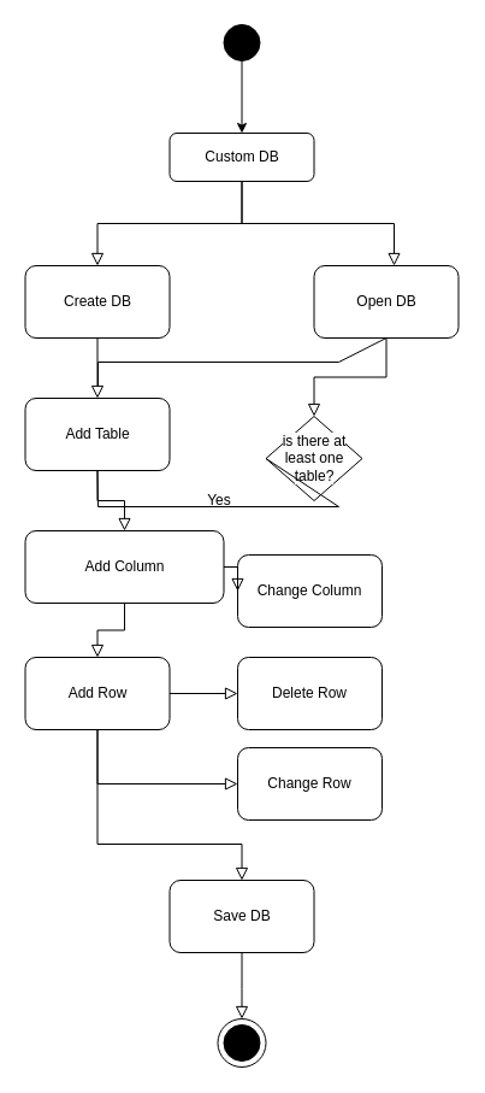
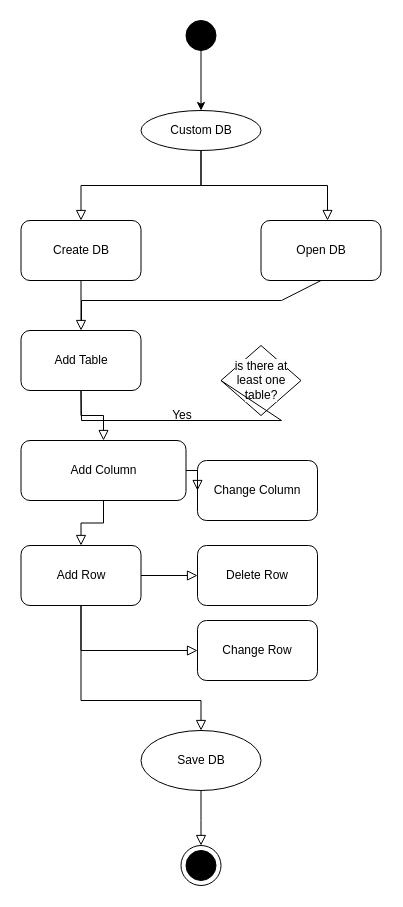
  <mxCell id="0" />
  <mxCell id="1" parent="0" />
  <mxCell id="2" value="" style="rounded=0;html=1;jettySize=auto;orthogonalLoop=1;fontSize=11;endArrow=block;endFill=0;endSize=8;strokeWidth=1;shadow=0;labelBackgroundColor=none;edgeStyle=orthogonalEdgeStyle;entryX=0.5;entryY=0;entryDx=0;entryDy=0;exitX=0.5;exitY=1;exitDx=0;exitDy=0;" parent="1" source="3" target="4" edge="1"><mxGeometry relative="1" as="geometry"><mxPoint x="200.5" y="230" as="targetPoint" /></mxGeometry></mxCell>
- <mxCell id="3" value="Custom DB" style="rounded=1;whiteSpace=wrap;html=1;fontSize=12;glass=0;strokeWidth=1;shadow=0;" parent="1" vertex="1"><mxGeometry x="140.5" y="110" width="120" height="40" as="geometry" /></mxCell>
+ <mxCell id="3" value="Custom DB" style="ellipse;whiteSpace=wrap;html=1;fontSize=12;glass=0;strokeWidth=1;shadow=0;" parent="1" vertex="1"><mxGeometry x="140.5" y="110" width="120" height="40" as="geometry" /></mxCell>
  <mxCell id="4" value="Create DB" style="rounded=1;whiteSpace=wrap;html=1;" vertex="1" parent="1"><mxGeometry x="20.5" y="220" width="120" height="60" as="geometry" /></mxCell>
  <mxCell id="5" value="Open DB" style="rounded=1;whiteSpace=wrap;html=1;" vertex="1" parent="1"><mxGeometry x="260.5" y="220" width="120" height="60" as="geometry" /></mxCell>
  <mxCell id="6" value="" style="rounded=0;html=1;jettySize=auto;orthogonalLoop=1;fontSize=11;endArrow=block;endFill=0;endSize=8;strokeWidth=1;shadow=0;labelBackgroundColor=none;edgeStyle=orthogonalEdgeStyle;exitX=0.5;exitY=1;exitDx=0;exitDy=0;" edge="1" parent="1" source="3"><mxGeometry relative="1" as="geometry"><mxPoint x="150.5" y="140" as="sourcePoint" /><mxPoint x="327" y="220" as="targetPoint" /><Array as="points"><mxPoint x="201" y="185" /><mxPoint x="327" y="185" /></Array></mxGeometry></mxCell>
  <mxCell id="7" value="Add Table" style="rounded=1;whiteSpace=wrap;html=1;" vertex="1" parent="1"><mxGeometry x="20.5" y="330" width="120" height="60" as="geometry" /></mxCell>
  <mxCell id="8" value="Add Row" style="rounded=1;whiteSpace=wrap;html=1;" vertex="1" parent="1"><mxGeometry x="20.5" y="545" width="120" height="60" as="geometry" /></mxCell>
  <mxCell id="9" value="Add Column" style="rounded=1;whiteSpace=wrap;html=1;" vertex="1" parent="1"><mxGeometry x="20.5" y="440" width="165" height="60" as="geometry" /></mxCell>
  <mxCell id="10" value="Delete Row" style="rounded=1;whiteSpace=wrap;html=1;" vertex="1" parent="1"><mxGeometry x="197" y="545" width="120" height="60" as="geometry" /></mxCell>
  <mxCell id="11" value="Change&amp;nbsp;Row" style="rounded=1;whiteSpace=wrap;html=1;" vertex="1" parent="1"><mxGeometry x="197" y="620" width="120" height="60" as="geometry" /></mxCell>
  <mxCell id="12" value="Change&amp;nbsp;Column" style="rounded=1;whiteSpace=wrap;html=1;" vertex="1" parent="1"><mxGeometry x="197" y="460" width="120" height="60" as="geometry" /></mxCell>
- <mxCell id="13" value="Save DB" style="rounded=1;whiteSpace=wrap;html=1;" vertex="1" parent="1"><mxGeometry x="140.5" y="730" width="120" height="60" as="geometry" /></mxCell>
+ <mxCell id="13" value="Save DB" style="ellipse;whiteSpace=wrap;html=1;" vertex="1" parent="1"><mxGeometry x="140.5" y="730" width="120" height="60" as="geometry" /></mxCell>
  <mxCell id="14" style="edgeStyle=orthogonalEdgeStyle;rounded=0;orthogonalLoop=1;jettySize=auto;html=1;" edge="1" parent="1"><mxGeometry relative="1" as="geometry"><mxPoint x="370.5" y="150" as="sourcePoint" /><mxPoint x="370.5" y="150" as="targetPoint" /></mxGeometry></mxCell>
  <mxCell id="15" value="" style="ellipse;whiteSpace=wrap;html=1;aspect=fixed;treeFolding=0;treeMoving=0;collapsible=0;dropTarget=0;container=0;fixDash=0;fillColor=#000000;fontColor=#ffffff;strokeColor=#000000;" vertex="1" parent="1"><mxGeometry x="185.5" y="20" width="30" height="30" as="geometry" /></mxCell>
  <mxCell id="16" value="" style="endArrow=classic;html=1;rounded=0;fontFamily=Helvetica;fontSize=12;fontColor=default;exitX=0.5;exitY=1;exitDx=0;exitDy=0;entryX=0.5;entryY=0;entryDx=0;entryDy=0;" edge="1" parent="1" source="15" target="3"><mxGeometry width="50" height="50" relative="1" as="geometry"><mxPoint x="337" y="130" as="sourcePoint" /><mxPoint x="387" y="80" as="targetPoint" /></mxGeometry></mxCell>
  <mxCell id="17" value="" style="rounded=0;html=1;jettySize=auto;orthogonalLoop=1;fontSize=11;endArrow=block;endFill=0;endSize=8;strokeWidth=1;shadow=0;labelBackgroundColor=none;edgeStyle=orthogonalEdgeStyle;entryX=0.5;entryY=0;entryDx=0;entryDy=0;exitX=0.5;exitY=1;exitDx=0;exitDy=0;" edge="1" parent="1" source="8" target="13"><mxGeometry relative="1" as="geometry"><mxPoint x="127" y="740" as="sourcePoint" /><mxPoint x="7" y="810" as="targetPoint" /><Array as="points"><mxPoint x="81" y="700" /><mxPoint x="201" y="700" /></Array></mxGeometry></mxCell>
  <mxCell id="18" value="" style="rounded=0;html=1;jettySize=auto;orthogonalLoop=1;fontSize=11;endArrow=block;endFill=0;endSize=8;strokeWidth=1;shadow=0;labelBackgroundColor=none;edgeStyle=orthogonalEdgeStyle;entryX=0;entryY=0.5;entryDx=0;entryDy=0;exitX=1;exitY=0.5;exitDx=0;exitDy=0;" edge="1" parent="1" source="8" target="10"><mxGeometry relative="1" as="geometry"><mxPoint x="487" y="420" as="sourcePoint" /><mxPoint x="367" y="490" as="targetPoint" /></mxGeometry></mxCell>
- <mxCell id="19" value="" style="rounded=0;html=1;jettySize=auto;orthogonalLoop=1;fontSize=11;endArrow=block;endFill=0;endSize=8;strokeWidth=1;shadow=0;labelBackgroundColor=none;edgeStyle=orthogonalEdgeStyle;exitX=0.5;exitY=1;exitDx=0;exitDy=0;entryX=0.5;entryY=0;entryDx=0;entryDy=0;" edge="1" parent="1" source="5" target="24"><mxGeometry relative="1" as="geometry"><mxPoint x="305.5" y="325" as="sourcePoint" /><mxPoint x="321" y="330" as="targetPoint" /></mxGeometry></mxCell>
  <mxCell id="20" value="" style="rounded=0;html=1;jettySize=auto;orthogonalLoop=1;fontSize=11;endArrow=block;endFill=0;endSize=8;strokeWidth=1;shadow=0;labelBackgroundColor=none;edgeStyle=orthogonalEdgeStyle;entryX=0;entryY=0.5;entryDx=0;entryDy=0;exitX=1;exitY=0.5;exitDx=0;exitDy=0;" edge="1" parent="1" source="9" target="12"><mxGeometry relative="1" as="geometry"><mxPoint x="297" y="320" as="sourcePoint" /><mxPoint x="177" y="390" as="targetPoint" /></mxGeometry></mxCell>
  <mxCell id="21" value="" style="rounded=0;html=1;jettySize=auto;orthogonalLoop=1;fontSize=11;endArrow=block;endFill=0;endSize=8;strokeWidth=1;shadow=0;labelBackgroundColor=none;edgeStyle=orthogonalEdgeStyle;entryX=0.5;entryY=0;entryDx=0;entryDy=0;exitX=0.5;exitY=1;exitDx=0;exitDy=0;" edge="1" parent="1" source="9" target="8"><mxGeometry relative="1" as="geometry"><mxPoint x="277" y="380" as="sourcePoint" /><mxPoint x="157" y="450" as="targetPoint" /></mxGeometry></mxCell>
  <mxCell id="22" value="" style="rounded=0;html=1;jettySize=auto;orthogonalLoop=1;fontSize=11;endArrow=block;endFill=0;endSize=8;strokeWidth=1;shadow=0;labelBackgroundColor=none;edgeStyle=orthogonalEdgeStyle;entryX=0.5;entryY=0;entryDx=0;entryDy=0;exitX=0.5;exitY=1;exitDx=0;exitDy=0;" edge="1" parent="1" source="7" target="9"><mxGeometry relative="1" as="geometry"><mxPoint x="261" y="210" as="sourcePoint" /><mxPoint x="141" y="280" as="targetPoint" /></mxGeometry></mxCell>
  <mxCell id="23" value="" style="rounded=0;html=1;jettySize=auto;orthogonalLoop=1;fontSize=11;endArrow=block;endFill=0;endSize=8;strokeWidth=1;shadow=0;labelBackgroundColor=none;edgeStyle=orthogonalEdgeStyle;entryX=0.5;entryY=0;entryDx=0;entryDy=0;exitX=0.5;exitY=1;exitDx=0;exitDy=0;" edge="1" parent="1" source="4" target="7"><mxGeometry relative="1" as="geometry"><mxPoint x="271" y="220" as="sourcePoint" /><mxPoint x="151" y="290" as="targetPoint" /></mxGeometry></mxCell>
  <mxCell id="24" value="&lt;span style=&quot;color: rgb(0, 0, 0); font-family: Helvetica; font-size: 12px; font-style: normal; font-variant-ligatures: normal; font-variant-caps: normal; font-weight: 400; letter-spacing: normal; orphans: 2; text-align: center; text-indent: 0px; text-transform: none; widows: 2; word-spacing: 0px; -webkit-text-stroke-width: 0px; background-color: rgb(251, 251, 251); text-decoration-thickness: initial; text-decoration-style: initial; text-decoration-color: initial; float: none; display: inline !important;&quot;&gt;is there at least one table?&lt;/span&gt;" style="rhombus;whiteSpace=wrap;html=1;strokeColor=default;fontFamily=Helvetica;fontSize=12;fontColor=default;fillColor=default;" vertex="1" parent="1"><mxGeometry x="220.5" y="345" width="80" height="70" as="geometry" /></mxCell>
  <mxCell id="25" value="" style="endArrow=none;html=1;rounded=0;fontFamily=Helvetica;fontSize=12;fontColor=default;exitX=0.5;exitY=1;exitDx=0;exitDy=0;" edge="1" parent="1" source="5"><mxGeometry width="50" height="50" relative="1" as="geometry"><mxPoint x="337" y="400" as="sourcePoint" /><mxPoint x="81" y="320" as="targetPoint" /><Array as="points"><mxPoint x="281" y="300" /><mxPoint x="81" y="300" /></Array></mxGeometry></mxCell>
  <mxCell id="26" value="" style="endArrow=none;html=1;rounded=0;fontFamily=Helvetica;fontSize=12;fontColor=default;exitX=0;exitY=0.5;exitDx=0;exitDy=0;entryX=0.5;entryY=1;entryDx=0;entryDy=0;" edge="1" parent="1" source="24" target="7"><mxGeometry width="50" height="50" relative="1" as="geometry"><mxPoint x="291" y="375" as="sourcePoint" /><mxPoint x="91" y="330" as="targetPoint" /><Array as="points"><mxPoint x="281" y="420" /><mxPoint x="81" y="420" /></Array></mxGeometry></mxCell>
  <mxCell id="27" value="Yes" style="text;html=1;strokeColor=none;fillColor=none;align=center;verticalAlign=middle;whiteSpace=wrap;rounded=0;fontSize=12;fontFamily=Helvetica;fontColor=default;" vertex="1" parent="1"><mxGeometry x="167" y="410" width="30" height="10" as="geometry" /></mxCell>
  <mxCell id="28" value="" style="rounded=0;html=1;jettySize=auto;orthogonalLoop=1;fontSize=11;endArrow=block;endFill=0;endSize=8;strokeWidth=1;shadow=0;labelBackgroundColor=none;edgeStyle=orthogonalEdgeStyle;entryX=0;entryY=0.5;entryDx=0;entryDy=0;exitX=0.5;exitY=1;exitDx=0;exitDy=0;" edge="1" parent="1" source="8" target="11"><mxGeometry relative="1" as="geometry"><mxPoint x="151" y="585" as="sourcePoint" /><mxPoint x="207" y="585" as="targetPoint" /><Array as="points"><mxPoint x="81" y="650" /></Array></mxGeometry></mxCell>
  <mxCell id="29" value="" style="ellipse;whiteSpace=wrap;html=1;aspect=fixed;strokeColor=default;fontFamily=Helvetica;fontSize=12;fontColor=default;fillColor=default;" vertex="1" parent="1"><mxGeometry x="180.5" y="845" width="40" height="40" as="geometry" /></mxCell>
  <mxCell id="30" value="" style="ellipse;whiteSpace=wrap;html=1;aspect=fixed;treeFolding=0;treeMoving=0;collapsible=0;dropTarget=0;container=0;fixDash=0;fillColor=#000000;fontColor=#ffffff;strokeColor=#000000;" vertex="1" parent="1"><mxGeometry x="185.5" y="850" width="30" height="30" as="geometry" /></mxCell>
  <mxCell id="31" value="" style="rounded=0;html=1;jettySize=auto;orthogonalLoop=1;fontSize=11;endArrow=block;endFill=0;endSize=8;strokeWidth=1;shadow=0;labelBackgroundColor=none;edgeStyle=orthogonalEdgeStyle;exitX=0.5;exitY=1;exitDx=0;exitDy=0;" edge="1" parent="1" source="13" target="29"><mxGeometry relative="1" as="geometry"><mxPoint x="91" y="615" as="sourcePoint" /><mxPoint x="207" y="660" as="targetPoint" /><Array as="points"><mxPoint x="201" y="820" /><mxPoint x="201" y="820" /></Array></mxGeometry></mxCell>
